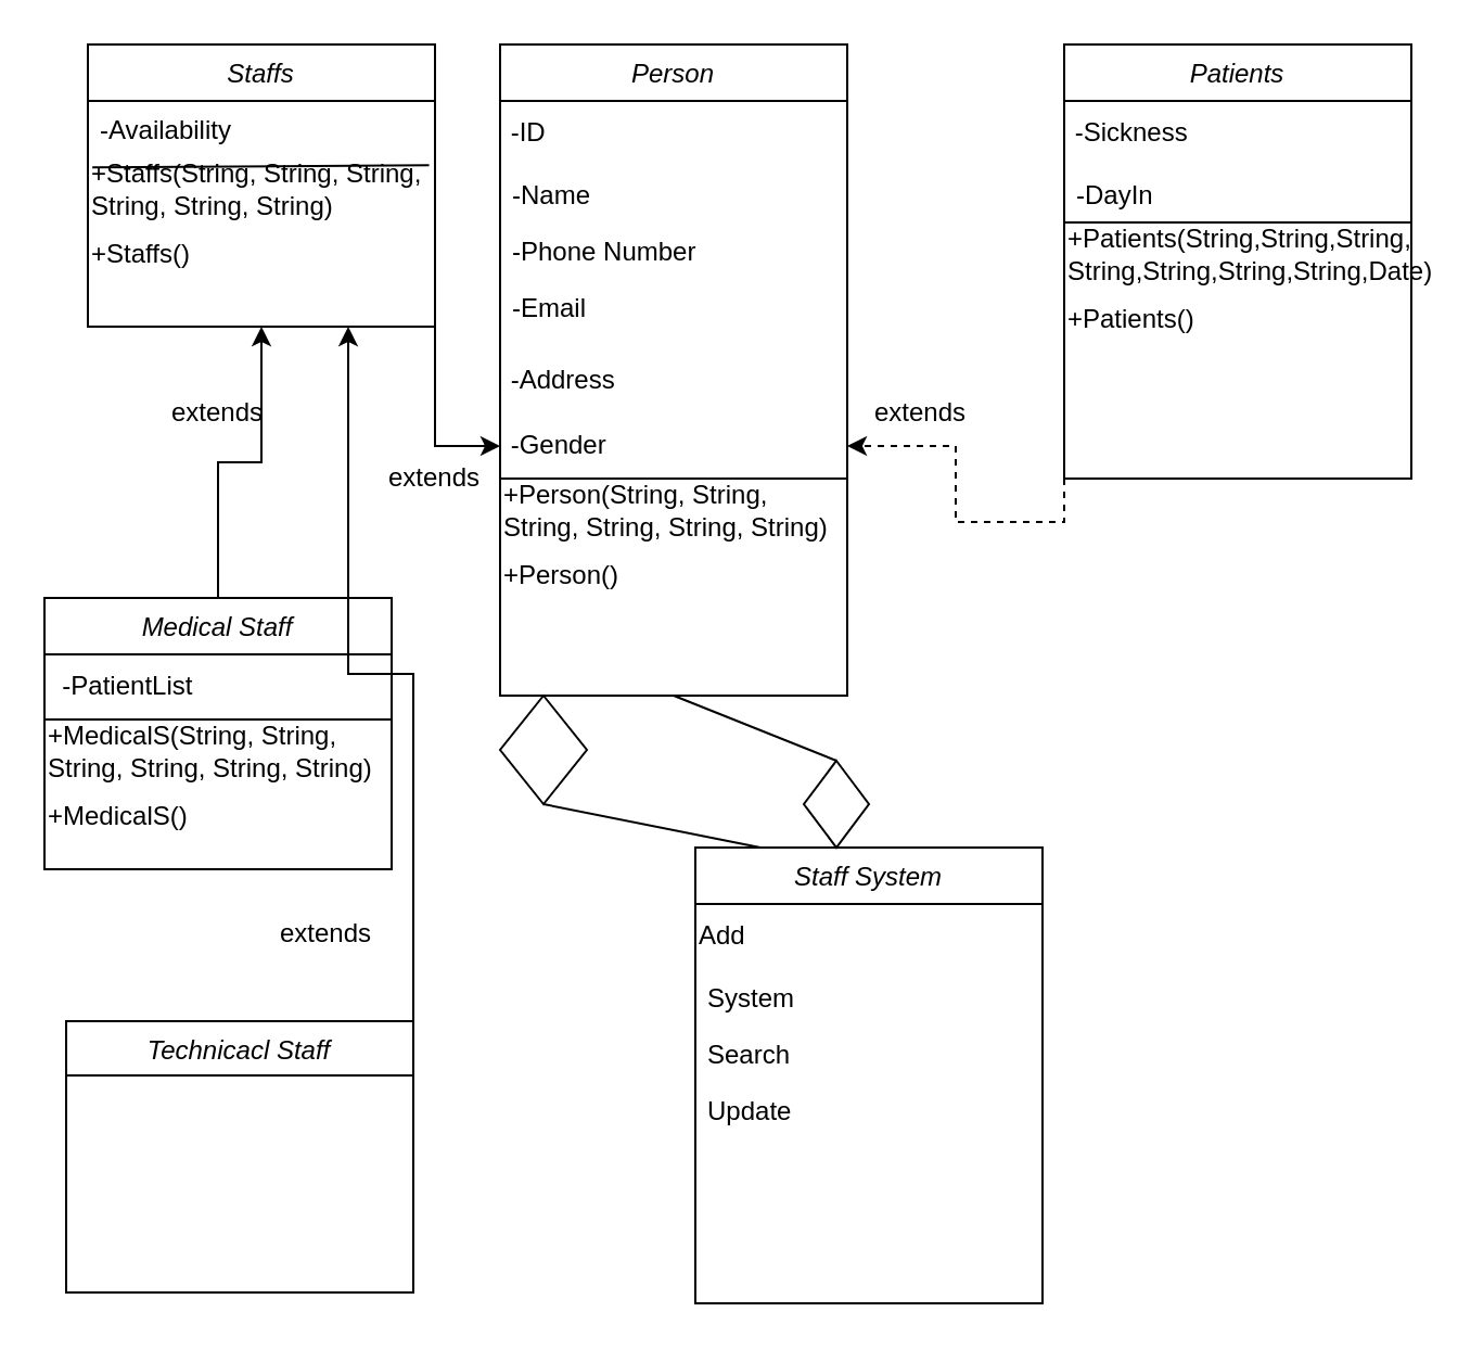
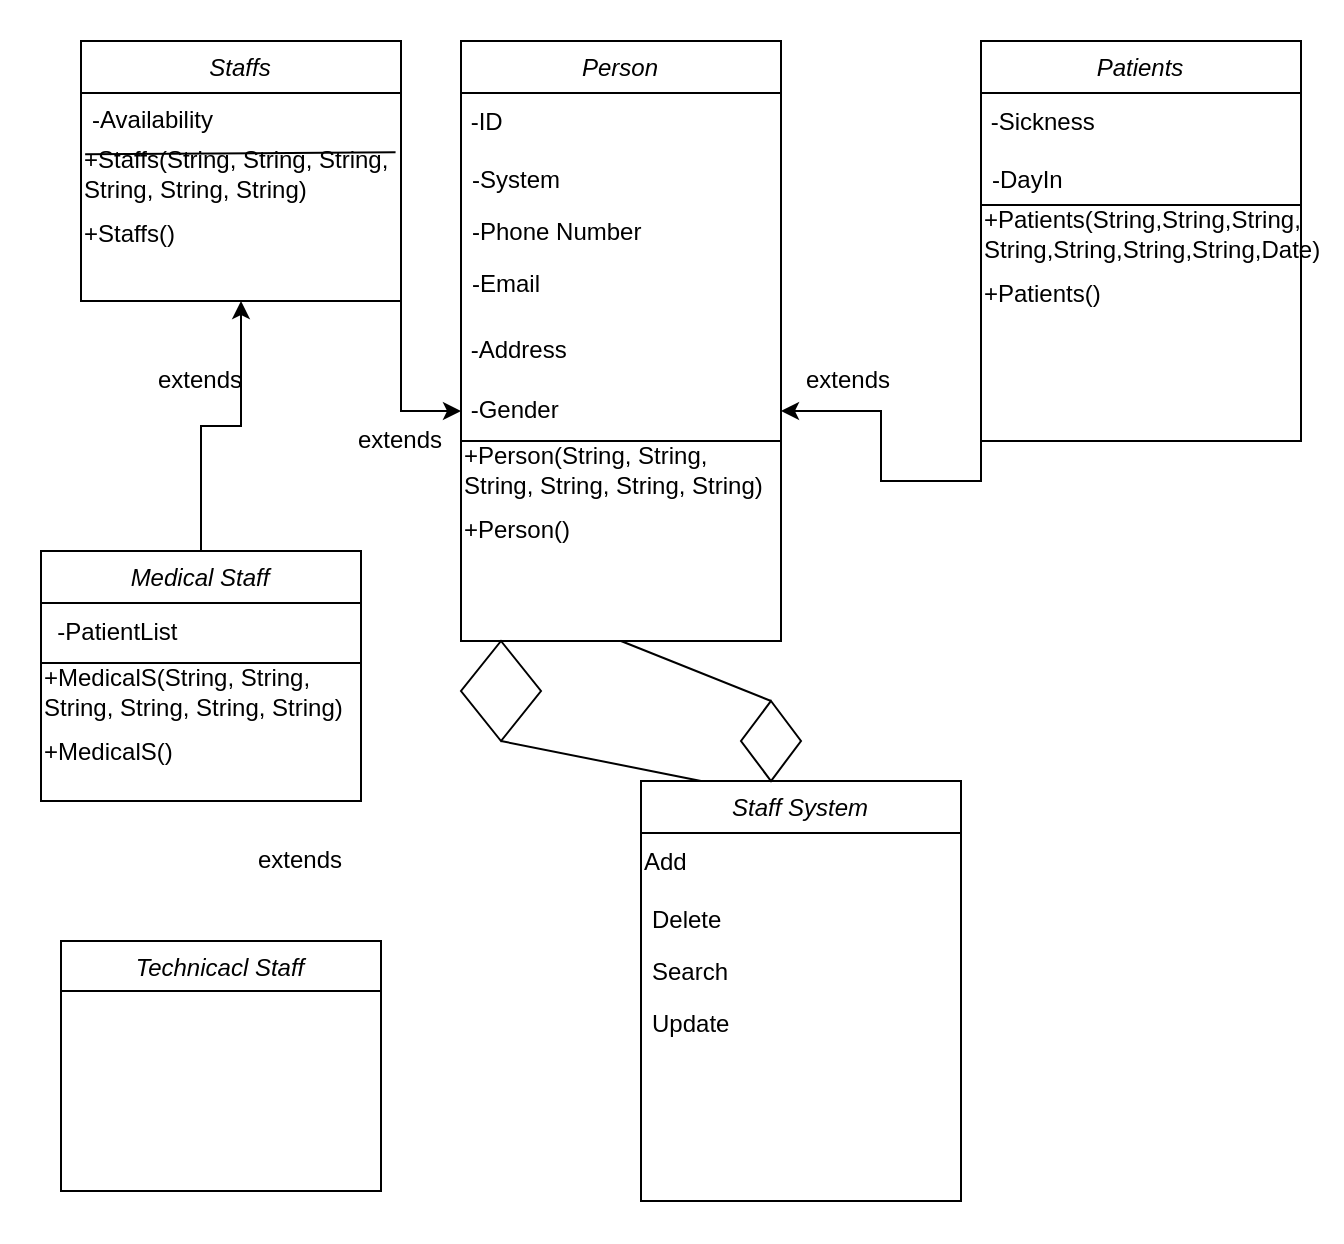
  <mxCell id="0" />
  <mxCell id="1" parent="0" />
  <mxCell id="2" value="Person" style="swimlane;fontStyle=2;align=center;verticalAlign=top;childLayout=stackLayout;horizontal=1;startSize=26;horizontalStack=0;resizeParent=1;resizeLast=0;collapsible=1;marginBottom=0;rounded=0;shadow=0;strokeWidth=1;" vertex="1" parent="1"><mxGeometry x="230" y="20" width="160" height="300" as="geometry"><mxRectangle x="230" y="140" width="160" height="26" as="alternateBounds" /></mxGeometry></mxCell>
  <mxCell id="3" value="&amp;nbsp;-ID" style="text;html=1;strokeColor=none;fillColor=none;align=left;verticalAlign=middle;whiteSpace=wrap;rounded=0;" vertex="1" parent="2"><mxGeometry y="26" width="160" height="30" as="geometry" /></mxCell>
- <mxCell id="4" value="-Name" style="text;align=left;verticalAlign=top;spacingLeft=4;spacingRight=4;overflow=hidden;rotatable=0;points=[[0,0.5],[1,0.5]];portConstraint=eastwest;" vertex="1" parent="2"><mxGeometry y="56" width="160" height="26" as="geometry" /></mxCell>
+ <mxCell id="4" value="-System" style="text;align=left;verticalAlign=top;spacingLeft=4;spacingRight=4;overflow=hidden;rotatable=0;points=[[0,0.5],[1,0.5]];portConstraint=eastwest;" vertex="1" parent="2"><mxGeometry y="56" width="160" height="26" as="geometry" /></mxCell>
  <mxCell id="5" value="-Phone Number" style="text;align=left;verticalAlign=top;spacingLeft=4;spacingRight=4;overflow=hidden;rotatable=0;points=[[0,0.5],[1,0.5]];portConstraint=eastwest;rounded=0;shadow=0;html=0;" vertex="1" parent="2"><mxGeometry y="82" width="160" height="26" as="geometry" /></mxCell>
  <mxCell id="6" value="-Email" style="text;align=left;verticalAlign=top;spacingLeft=4;spacingRight=4;overflow=hidden;rotatable=0;points=[[0,0.5],[1,0.5]];portConstraint=eastwest;rounded=0;shadow=0;html=0;" vertex="1" parent="2"><mxGeometry y="108" width="160" height="32" as="geometry" /></mxCell>
  <mxCell id="7" value="&amp;nbsp;-Address" style="text;html=1;strokeColor=none;fillColor=none;align=left;verticalAlign=middle;whiteSpace=wrap;rounded=0;" vertex="1" parent="2"><mxGeometry y="140" width="160" height="30" as="geometry" /></mxCell>
  <mxCell id="8" value="&amp;nbsp;-Gender" style="text;html=1;strokeColor=none;fillColor=none;align=left;verticalAlign=middle;whiteSpace=wrap;rounded=0;" vertex="1" parent="2"><mxGeometry y="170" width="160" height="30" as="geometry" /></mxCell>
  <mxCell id="9" value="+Person(String, String, String, String, String, String)" style="text;html=1;strokeColor=none;fillColor=none;align=left;verticalAlign=middle;whiteSpace=wrap;rounded=0;" vertex="1" parent="2"><mxGeometry y="200" width="160" height="30" as="geometry" /></mxCell>
  <mxCell id="10" value="+Person()" style="text;html=1;strokeColor=none;fillColor=none;align=left;verticalAlign=middle;whiteSpace=wrap;rounded=0;" vertex="1" parent="2"><mxGeometry y="230" width="160" height="30" as="geometry" /></mxCell>
  <mxCell id="11" value="" style="endArrow=none;html=1;rounded=0;" edge="1" parent="1"><mxGeometry width="50" height="50" relative="1" as="geometry"><mxPoint x="230" y="220" as="sourcePoint" /><mxPoint x="390" y="220" as="targetPoint" /></mxGeometry></mxCell>
- <mxCell id="12" style="edgeStyle=orthogonalEdgeStyle;rounded=0;orthogonalLoop=1;jettySize=auto;html=1;exitX=0;exitY=1;exitDx=0;exitDy=0;entryX=1;entryY=0.5;entryDx=0;entryDy=0;dashed=1;" edge="1" parent="1" source="13" target="8"><mxGeometry relative="1" as="geometry" /></mxCell>
+ <mxCell id="12" style="edgeStyle=orthogonalEdgeStyle;rounded=0;orthogonalLoop=1;jettySize=auto;html=1;exitX=0;exitY=1;exitDx=0;exitDy=0;entryX=1;entryY=0.5;entryDx=0;entryDy=0;" edge="1" parent="1" source="13" target="8"><mxGeometry relative="1" as="geometry" /></mxCell>
  <mxCell id="13" value="Patients" style="swimlane;fontStyle=2;align=center;verticalAlign=top;childLayout=stackLayout;horizontal=1;startSize=26;horizontalStack=0;resizeParent=1;resizeLast=0;collapsible=1;marginBottom=0;rounded=0;shadow=0;strokeWidth=1;" vertex="1" parent="1"><mxGeometry x="490" y="20" width="160" height="200" as="geometry"><mxRectangle x="230" y="140" width="160" height="26" as="alternateBounds" /></mxGeometry></mxCell>
  <mxCell id="14" value="&amp;nbsp;-Sickness" style="text;html=1;strokeColor=none;fillColor=none;align=left;verticalAlign=middle;whiteSpace=wrap;rounded=0;" vertex="1" parent="13"><mxGeometry y="26" width="160" height="30" as="geometry" /></mxCell>
  <mxCell id="15" value="-DayIn" style="text;align=left;verticalAlign=top;spacingLeft=4;spacingRight=4;overflow=hidden;rotatable=0;points=[[0,0.5],[1,0.5]];portConstraint=eastwest;" vertex="1" parent="13"><mxGeometry y="56" width="160" height="26" as="geometry" /></mxCell>
  <mxCell id="16" value="" style="endArrow=none;html=1;rounded=0;" edge="1" parent="13"><mxGeometry width="50" height="50" relative="1" as="geometry"><mxPoint y="82" as="sourcePoint" /><mxPoint x="160" y="82" as="targetPoint" /></mxGeometry></mxCell>
  <mxCell id="17" value="+Patients(String,String,String,&lt;br&gt;String,String,String,String,Date)&lt;br&gt;" style="text;html=1;strokeColor=none;fillColor=none;align=left;verticalAlign=middle;whiteSpace=wrap;rounded=0;" vertex="1" parent="13"><mxGeometry y="82" width="160" height="30" as="geometry" /></mxCell>
  <mxCell id="18" value="+Patients()" style="text;html=1;strokeColor=none;fillColor=none;align=left;verticalAlign=middle;whiteSpace=wrap;rounded=0;" vertex="1" parent="13"><mxGeometry y="112" width="160" height="30" as="geometry" /></mxCell>
  <mxCell id="19" value="extends" style="text;html=1;strokeColor=none;fillColor=none;align=center;verticalAlign=middle;whiteSpace=wrap;rounded=0;" vertex="1" parent="1"><mxGeometry x="394" y="180" width="60" height="20" as="geometry" /></mxCell>
  <mxCell id="20" style="edgeStyle=orthogonalEdgeStyle;rounded=0;orthogonalLoop=1;jettySize=auto;html=1;exitX=1;exitY=1;exitDx=0;exitDy=0;entryX=0;entryY=0.5;entryDx=0;entryDy=0;" edge="1" parent="1" source="21" target="8"><mxGeometry relative="1" as="geometry" /></mxCell>
  <mxCell id="21" value="Staffs" style="swimlane;fontStyle=2;align=center;verticalAlign=top;childLayout=stackLayout;horizontal=1;startSize=26;horizontalStack=0;resizeParent=1;resizeLast=0;collapsible=1;marginBottom=0;rounded=0;shadow=0;strokeWidth=1;" vertex="1" parent="1"><mxGeometry x="40" y="20" width="160" height="130" as="geometry"><mxRectangle x="230" y="140" width="160" height="26" as="alternateBounds" /></mxGeometry></mxCell>
  <mxCell id="22" value="-Availability" style="text;align=left;verticalAlign=top;spacingLeft=4;spacingRight=4;overflow=hidden;rotatable=0;points=[[0,0.5],[1,0.5]];portConstraint=eastwest;" vertex="1" parent="21"><mxGeometry y="26" width="160" height="26" as="geometry" /></mxCell>
  <mxCell id="23" value="" style="endArrow=none;html=1;rounded=0;exitX=0.013;exitY=1.176;exitDx=0;exitDy=0;exitPerimeter=0;entryX=0.983;entryY=1.14;entryDx=0;entryDy=0;entryPerimeter=0;" edge="1" parent="21" source="22" target="22"><mxGeometry width="50" height="50" relative="1" as="geometry"><mxPoint x="360" y="370" as="sourcePoint" /><mxPoint x="410" y="320" as="targetPoint" /></mxGeometry></mxCell>
  <mxCell id="24" value="+Staffs(String, String, String, String, String, String)" style="text;html=1;strokeColor=none;fillColor=none;align=left;verticalAlign=middle;whiteSpace=wrap;rounded=0;" vertex="1" parent="21"><mxGeometry y="52" width="160" height="30" as="geometry" /></mxCell>
  <mxCell id="25" value="+Staffs()" style="text;html=1;strokeColor=none;fillColor=none;align=left;verticalAlign=middle;whiteSpace=wrap;rounded=0;" vertex="1" parent="21"><mxGeometry y="82" width="160" height="30" as="geometry" /></mxCell>
  <mxCell id="26" value="extends" style="text;html=1;strokeColor=none;fillColor=none;align=center;verticalAlign=middle;whiteSpace=wrap;rounded=0;" vertex="1" parent="1"><mxGeometry x="170" y="210" width="60" height="20" as="geometry" /></mxCell>
  <mxCell id="27" style="edgeStyle=orthogonalEdgeStyle;rounded=0;orthogonalLoop=1;jettySize=auto;html=1;exitX=0.5;exitY=0;exitDx=0;exitDy=0;entryX=0.5;entryY=1;entryDx=0;entryDy=0;" edge="1" parent="1" source="28" target="21"><mxGeometry relative="1" as="geometry" /></mxCell>
  <mxCell id="28" value="Medical Staff" style="swimlane;fontStyle=2;align=center;verticalAlign=top;childLayout=stackLayout;horizontal=1;startSize=26;horizontalStack=0;resizeParent=1;resizeLast=0;collapsible=1;marginBottom=0;rounded=0;shadow=0;strokeWidth=1;" vertex="1" parent="1"><mxGeometry x="20" y="275" width="160" height="125" as="geometry"><mxRectangle x="230" y="140" width="160" height="26" as="alternateBounds" /></mxGeometry></mxCell>
  <mxCell id="29" value="&amp;nbsp; -PatientList" style="text;html=1;strokeColor=none;fillColor=none;align=left;verticalAlign=middle;whiteSpace=wrap;rounded=0;" vertex="1" parent="28"><mxGeometry y="26" width="160" height="30" as="geometry" /></mxCell>
  <mxCell id="30" value="+MedicalS(String, String, String, String, String, String)" style="text;html=1;strokeColor=none;fillColor=none;align=left;verticalAlign=middle;whiteSpace=wrap;rounded=0;" vertex="1" parent="28"><mxGeometry y="56" width="160" height="30" as="geometry" /></mxCell>
  <mxCell id="31" value="+MedicalS()" style="text;html=1;strokeColor=none;fillColor=none;align=left;verticalAlign=middle;whiteSpace=wrap;rounded=0;" vertex="1" parent="28"><mxGeometry y="86" width="160" height="30" as="geometry" /></mxCell>
  <mxCell id="32" value="" style="endArrow=none;html=1;rounded=0;exitX=0;exitY=0;exitDx=0;exitDy=0;" edge="1" parent="1" source="30"><mxGeometry width="50" height="50" relative="1" as="geometry"><mxPoint x="400" y="390" as="sourcePoint" /><mxPoint x="180" y="331" as="targetPoint" /></mxGeometry></mxCell>
  <mxCell id="33" value="extends" style="text;html=1;strokeColor=none;fillColor=none;align=center;verticalAlign=middle;whiteSpace=wrap;rounded=0;" vertex="1" parent="1"><mxGeometry x="70" y="180" width="60" height="20" as="geometry" /></mxCell>
- <mxCell id="34" style="edgeStyle=orthogonalEdgeStyle;rounded=0;orthogonalLoop=1;jettySize=auto;html=1;exitX=1;exitY=0;exitDx=0;exitDy=0;entryX=0.75;entryY=1;entryDx=0;entryDy=0;" edge="1" parent="1" source="35" target="21"><mxGeometry relative="1" as="geometry" /></mxCell>
  <mxCell id="35" value="Technicacl Staff" style="swimlane;fontStyle=2;align=center;verticalAlign=top;childLayout=stackLayout;horizontal=1;startSize=25;horizontalStack=0;resizeParent=1;resizeLast=0;collapsible=1;marginBottom=0;rounded=0;shadow=0;strokeWidth=1;" vertex="1" parent="1"><mxGeometry x="30" y="470" width="160" height="125" as="geometry"><mxRectangle x="230" y="140" width="160" height="26" as="alternateBounds" /></mxGeometry></mxCell>
  <mxCell id="36" value="extends" style="text;html=1;strokeColor=none;fillColor=none;align=center;verticalAlign=middle;whiteSpace=wrap;rounded=0;" vertex="1" parent="1"><mxGeometry x="120" y="420" width="60" height="20" as="geometry" /></mxCell>
  <mxCell id="37" value="Staff System" style="swimlane;fontStyle=2;align=center;verticalAlign=top;childLayout=stackLayout;horizontal=1;startSize=26;horizontalStack=0;resizeParent=1;resizeLast=0;collapsible=1;marginBottom=0;rounded=0;shadow=0;strokeWidth=1;" vertex="1" parent="1"><mxGeometry x="320" y="390" width="160" height="210" as="geometry"><mxRectangle x="230" y="140" width="160" height="26" as="alternateBounds" /></mxGeometry></mxCell>
  <mxCell id="38" value="Add" style="text;html=1;strokeColor=none;fillColor=none;align=left;verticalAlign=middle;whiteSpace=wrap;rounded=0;" vertex="1" parent="37"><mxGeometry y="26" width="160" height="30" as="geometry" /></mxCell>
- <mxCell id="39" value="System" style="text;align=left;verticalAlign=top;spacingLeft=4;spacingRight=4;overflow=hidden;rotatable=0;points=[[0,0.5],[1,0.5]];portConstraint=eastwest;" vertex="1" parent="37"><mxGeometry y="56" width="160" height="26" as="geometry" /></mxCell>
+ <mxCell id="39" value="Delete" style="text;align=left;verticalAlign=top;spacingLeft=4;spacingRight=4;overflow=hidden;rotatable=0;points=[[0,0.5],[1,0.5]];portConstraint=eastwest;" vertex="1" parent="37"><mxGeometry y="56" width="160" height="26" as="geometry" /></mxCell>
  <mxCell id="40" value="Search" style="text;align=left;verticalAlign=top;spacingLeft=4;spacingRight=4;overflow=hidden;rotatable=0;points=[[0,0.5],[1,0.5]];portConstraint=eastwest;rounded=0;shadow=0;html=0;" vertex="1" parent="37"><mxGeometry y="82" width="160" height="26" as="geometry" /></mxCell>
  <mxCell id="41" value="Update" style="text;align=left;verticalAlign=top;spacingLeft=4;spacingRight=4;overflow=hidden;rotatable=0;points=[[0,0.5],[1,0.5]];portConstraint=eastwest;rounded=0;shadow=0;html=0;" vertex="1" parent="37"><mxGeometry y="108" width="160" height="32" as="geometry" /></mxCell>
  <mxCell id="42" value="" style="rhombus;whiteSpace=wrap;html=1;" vertex="1" parent="1"><mxGeometry x="370" y="350" width="30" height="40" as="geometry" /></mxCell>
  <mxCell id="43" value="" style="endArrow=none;html=1;rounded=0;exitX=0.5;exitY=0;exitDx=0;exitDy=0;entryX=0.5;entryY=1;entryDx=0;entryDy=0;" edge="1" parent="1" source="42" target="2"><mxGeometry width="50" height="50" relative="1" as="geometry"><mxPoint x="380" y="360" as="sourcePoint" /><mxPoint x="430" y="310" as="targetPoint" /></mxGeometry></mxCell>
  <mxCell id="44" value="" style="rhombus;whiteSpace=wrap;html=1;" vertex="1" parent="1"><mxGeometry x="230" y="320" width="40" height="50" as="geometry" /></mxCell>
  <mxCell id="45" value="" style="endArrow=none;html=1;rounded=0;entryX=0.5;entryY=1;entryDx=0;entryDy=0;" edge="1" parent="1" target="44"><mxGeometry width="50" height="50" relative="1" as="geometry"><mxPoint x="350" y="390" as="sourcePoint" /><mxPoint x="450" y="350" as="targetPoint" /></mxGeometry></mxCell>
